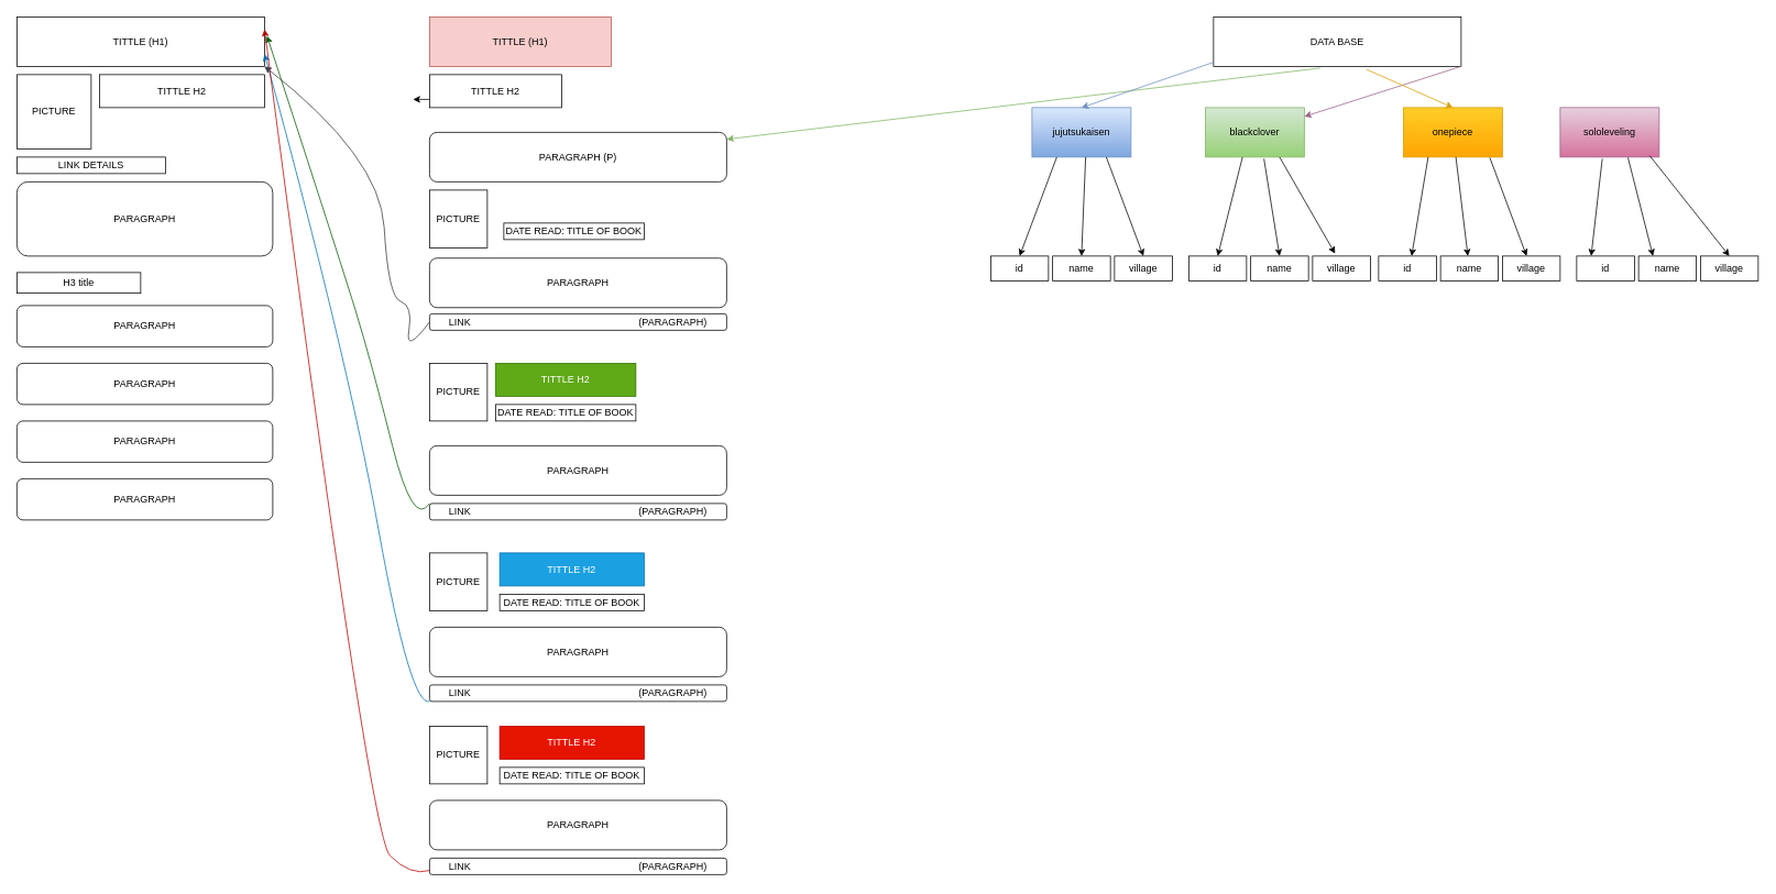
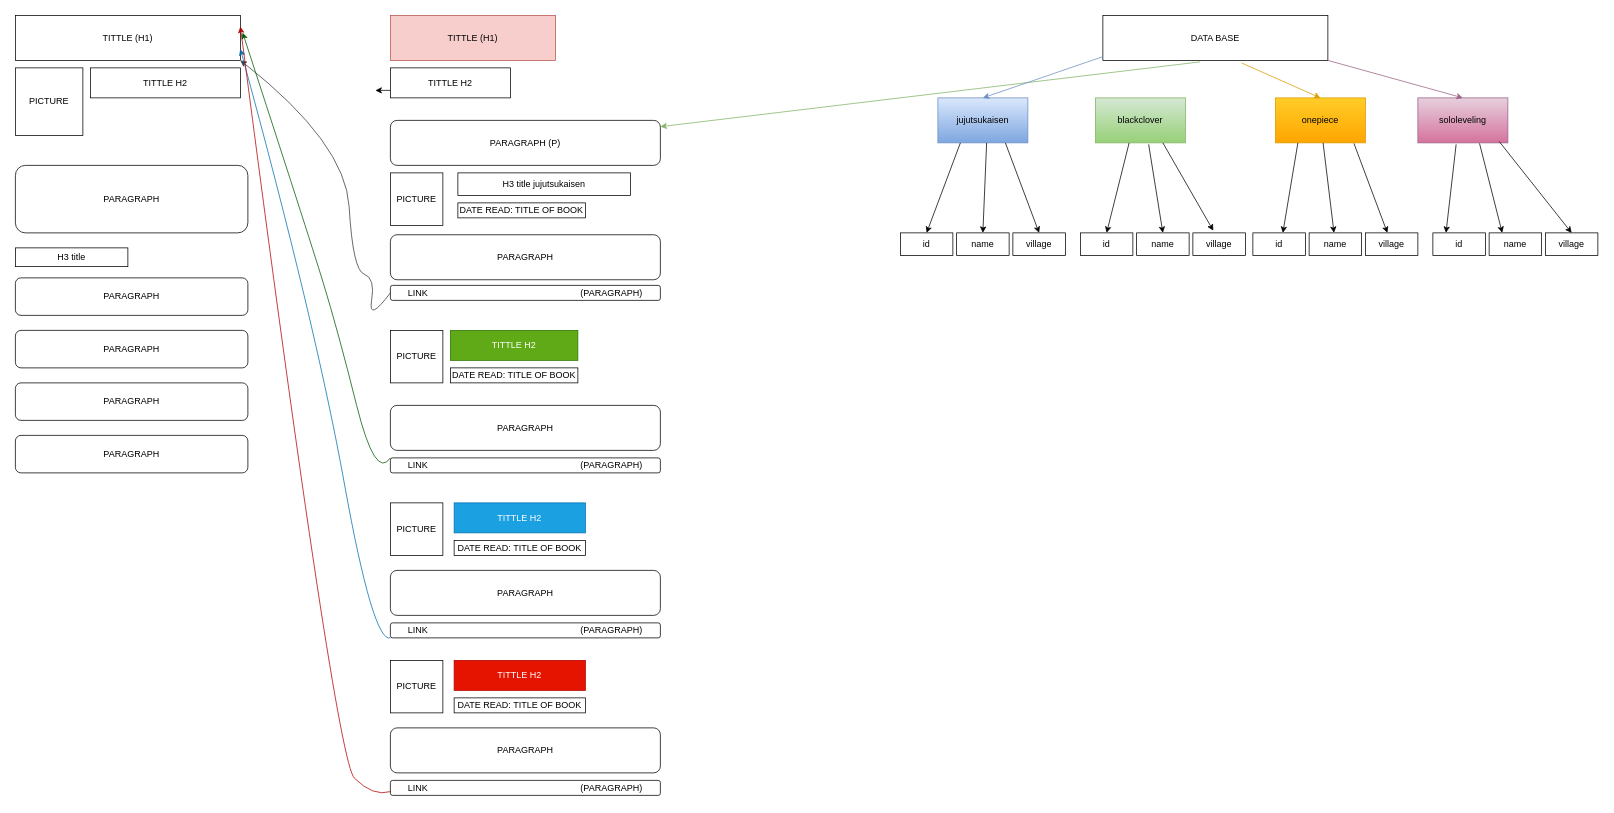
  <mxCell id="0" />
  <mxCell id="1" parent="0" />
  <mxCell id="2" value="TITTLE (H1)" style="rounded=0;whiteSpace=wrap;html=1;fillColor=#f8cecc;strokeColor=#b85450;" vertex="1" parent="1"><mxGeometry x="520" y="20" width="220" height="60" as="geometry" /></mxCell>
  <mxCell id="3" style="edgeStyle=orthogonalEdgeStyle;rounded=0;orthogonalLoop=1;jettySize=auto;html=1;exitX=0;exitY=0.75;exitDx=0;exitDy=0;" edge="1" parent="1" source="4"><mxGeometry relative="1" as="geometry"><mxPoint x="500" y="119.5" as="targetPoint" /></mxGeometry></mxCell>
  <mxCell id="4" value="TITTLE H2" style="rounded=0;whiteSpace=wrap;html=1;" vertex="1" parent="1"><mxGeometry x="520" y="90" width="160" height="40" as="geometry" /></mxCell>
  <mxCell id="5" value="PARAGRAPH (P)" style="rounded=1;whiteSpace=wrap;html=1;" vertex="1" parent="1"><mxGeometry x="520" y="160" width="360" height="60" as="geometry" /></mxCell>
+ <mxCell id="6" value="H3 title jujutsukaisen" style="rounded=0;whiteSpace=wrap;html=1;" vertex="1" parent="1"><mxGeometry x="610" y="230" width="230" height="30" as="geometry" /></mxCell>
  <mxCell id="7" value="DATE READ: TITLE OF BOOK" style="rounded=0;whiteSpace=wrap;html=1;" vertex="1" parent="1"><mxGeometry x="610" y="270" width="170" height="20" as="geometry" /></mxCell>
  <mxCell id="8" value="PARAGRAPH" style="rounded=1;whiteSpace=wrap;html=1;" vertex="1" parent="1"><mxGeometry x="520" y="312.5" width="360" height="60" as="geometry" /></mxCell>
  <mxCell id="9" value="LINK&amp;nbsp; &amp;nbsp; &amp;nbsp; &amp;nbsp; &amp;nbsp; &amp;nbsp; &amp;nbsp; &amp;nbsp; &amp;nbsp; &amp;nbsp; &amp;nbsp; &amp;nbsp; &amp;nbsp; &amp;nbsp; &amp;nbsp; &amp;nbsp; &amp;nbsp; &amp;nbsp; &amp;nbsp; &amp;nbsp; &amp;nbsp; &amp;nbsp; &amp;nbsp; &amp;nbsp; &amp;nbsp; &amp;nbsp; &amp;nbsp; &amp;nbsp; &amp;nbsp; &amp;nbsp; &amp;nbsp;(PARAGRAPH)" style="rounded=1;whiteSpace=wrap;html=1;" vertex="1" parent="1"><mxGeometry x="520" y="380" width="360" height="20" as="geometry" /></mxCell>
  <mxCell id="10" value="" style="curved=1;endArrow=classic;html=1;rounded=0;exitX=0;exitY=0.5;exitDx=0;exitDy=0;entryX=1;entryY=1;entryDx=0;entryDy=0;fillColor=#ffcc99;strokeColor=#36393d;" edge="1" parent="1" source="9" target="11"><mxGeometry width="50" height="50" relative="1" as="geometry"><mxPoint x="440" y="430" as="sourcePoint" /><mxPoint x="368.92" y="232.98" as="targetPoint" /><Array as="points"><mxPoint x="490" y="430" /><mxPoint x="500" y="370" /><mxPoint x="470" y="360" /><mxPoint x="460" y="190" /></Array></mxGeometry></mxCell>
  <mxCell id="11" value="TITTLE (H1)" style="rounded=0;whiteSpace=wrap;html=1;" vertex="1" parent="1"><mxGeometry x="20" y="20" width="300" height="60" as="geometry" /></mxCell>
  <mxCell id="12" value="TITTLE H2" style="rounded=0;whiteSpace=wrap;html=1;" vertex="1" parent="1"><mxGeometry x="120" y="90" width="200" height="40" as="geometry" /></mxCell>
  <mxCell id="13" value="PICTURE" style="whiteSpace=wrap;html=1;aspect=fixed;" vertex="1" parent="1"><mxGeometry x="20" y="90" width="90" height="90" as="geometry" /></mxCell>
  <mxCell id="14" value="PICTURE" style="whiteSpace=wrap;html=1;aspect=fixed;" vertex="1" parent="1"><mxGeometry x="520" y="230" width="70" height="70" as="geometry" /></mxCell>
- <mxCell id="15" value="LINK DETAILS" style="rounded=0;whiteSpace=wrap;html=1;" vertex="1" parent="1"><mxGeometry x="20" y="190" width="180" height="20" as="geometry" /></mxCell>
  <mxCell id="16" value="PARAGRAPH" style="rounded=1;whiteSpace=wrap;html=1;" vertex="1" parent="1"><mxGeometry x="20" y="220" width="310" height="90" as="geometry" /></mxCell>
  <mxCell id="17" value="H3 title" style="rounded=0;whiteSpace=wrap;html=1;" vertex="1" parent="1"><mxGeometry x="20" y="330" width="150" height="25" as="geometry" /></mxCell>
  <mxCell id="18" value="PARAGRAPH" style="rounded=1;whiteSpace=wrap;html=1;" vertex="1" parent="1"><mxGeometry x="20" y="370" width="310" height="50" as="geometry" /></mxCell>
  <mxCell id="19" value="PARAGRAPH" style="rounded=1;whiteSpace=wrap;html=1;" vertex="1" parent="1"><mxGeometry x="20" y="440" width="310" height="50" as="geometry" /></mxCell>
  <mxCell id="20" value="PARAGRAPH" style="rounded=1;whiteSpace=wrap;html=1;" vertex="1" parent="1"><mxGeometry x="20" y="510" width="310" height="50" as="geometry" /></mxCell>
  <mxCell id="21" value="PARAGRAPH" style="rounded=1;whiteSpace=wrap;html=1;" vertex="1" parent="1"><mxGeometry x="20" y="580" width="310" height="50" as="geometry" /></mxCell>
  <mxCell id="22" value="PICTURE" style="whiteSpace=wrap;html=1;aspect=fixed;" vertex="1" parent="1"><mxGeometry x="520" y="440" width="70" height="70" as="geometry" /></mxCell>
  <mxCell id="23" value="TITTLE H2" style="rounded=0;whiteSpace=wrap;html=1;fillColor=#60a917;fontColor=#ffffff;strokeColor=#2D7600;" vertex="1" parent="1"><mxGeometry x="600" y="440" width="170" height="40" as="geometry" /></mxCell>
  <mxCell id="24" value="DATE READ: TITLE OF BOOK" style="rounded=0;whiteSpace=wrap;html=1;" vertex="1" parent="1"><mxGeometry x="600" y="490" width="170" height="20" as="geometry" /></mxCell>
  <mxCell id="25" value="PARAGRAPH" style="rounded=1;whiteSpace=wrap;html=1;" vertex="1" parent="1"><mxGeometry x="520" y="540" width="360" height="60" as="geometry" /></mxCell>
  <mxCell id="26" value="LINK&amp;nbsp; &amp;nbsp; &amp;nbsp; &amp;nbsp; &amp;nbsp; &amp;nbsp; &amp;nbsp; &amp;nbsp; &amp;nbsp; &amp;nbsp; &amp;nbsp; &amp;nbsp; &amp;nbsp; &amp;nbsp; &amp;nbsp; &amp;nbsp; &amp;nbsp; &amp;nbsp; &amp;nbsp; &amp;nbsp; &amp;nbsp; &amp;nbsp; &amp;nbsp; &amp;nbsp; &amp;nbsp; &amp;nbsp; &amp;nbsp; &amp;nbsp; &amp;nbsp; &amp;nbsp; &amp;nbsp;(PARAGRAPH)" style="rounded=1;whiteSpace=wrap;html=1;" vertex="1" parent="1"><mxGeometry x="520" y="610" width="360" height="20" as="geometry" /></mxCell>
  <mxCell id="27" value="" style="curved=1;endArrow=classic;html=1;rounded=0;fillColor=#008a00;strokeColor=#005700;exitX=0;exitY=0;exitDx=0;exitDy=0;entryX=1.01;entryY=0.383;entryDx=0;entryDy=0;entryPerimeter=0;" edge="1" parent="1" source="26" target="11"><mxGeometry width="50" height="50" relative="1" as="geometry"><mxPoint x="450" y="640" as="sourcePoint" /><mxPoint x="500" y="590" as="targetPoint" /><Array as="points"><mxPoint x="500" y="640" /><mxPoint x="450" y="440" /><mxPoint x="410" y="310" /></Array></mxGeometry></mxCell>
  <mxCell id="28" value="PICTURE" style="whiteSpace=wrap;html=1;aspect=fixed;" vertex="1" parent="1"><mxGeometry x="520" y="670" width="70" height="70" as="geometry" /></mxCell>
  <mxCell id="29" value="TITTLE H2" style="rounded=0;whiteSpace=wrap;html=1;fillColor=#1ba1e2;fontColor=#ffffff;strokeColor=#006EAF;" vertex="1" parent="1"><mxGeometry x="605" y="670" width="175" height="40" as="geometry" /></mxCell>
  <mxCell id="30" value="DATE READ: TITLE OF BOOK" style="rounded=0;whiteSpace=wrap;html=1;" vertex="1" parent="1"><mxGeometry x="605" y="720" width="175" height="20" as="geometry" /></mxCell>
  <mxCell id="31" value="PARAGRAPH" style="rounded=1;whiteSpace=wrap;html=1;" vertex="1" parent="1"><mxGeometry x="520" y="760" width="360" height="60" as="geometry" /></mxCell>
  <mxCell id="32" value="LINK&amp;nbsp; &amp;nbsp; &amp;nbsp; &amp;nbsp; &amp;nbsp; &amp;nbsp; &amp;nbsp; &amp;nbsp; &amp;nbsp; &amp;nbsp; &amp;nbsp; &amp;nbsp; &amp;nbsp; &amp;nbsp; &amp;nbsp; &amp;nbsp; &amp;nbsp; &amp;nbsp; &amp;nbsp; &amp;nbsp; &amp;nbsp; &amp;nbsp; &amp;nbsp; &amp;nbsp; &amp;nbsp; &amp;nbsp; &amp;nbsp; &amp;nbsp; &amp;nbsp; &amp;nbsp; &amp;nbsp;(PARAGRAPH)" style="rounded=1;whiteSpace=wrap;html=1;" vertex="1" parent="1"><mxGeometry x="520" y="830" width="360" height="20" as="geometry" /></mxCell>
  <mxCell id="33" value="" style="curved=1;endArrow=classic;html=1;rounded=0;fillColor=#1ba1e2;strokeColor=#006EAF;exitX=0;exitY=1;exitDx=0;exitDy=0;entryX=1;entryY=0.75;entryDx=0;entryDy=0;" edge="1" parent="1" source="32" target="11"><mxGeometry width="50" height="50" relative="1" as="geometry"><mxPoint x="517" y="837" as="sourcePoint" /><mxPoint x="320" y="260" as="targetPoint" /><Array as="points"><mxPoint x="497" y="857" /><mxPoint x="420" y="430" /></Array></mxGeometry></mxCell>
  <mxCell id="34" value="TITTLE H2" style="rounded=0;whiteSpace=wrap;html=1;fillColor=#e51400;fontColor=#ffffff;strokeColor=#B20000;" vertex="1" parent="1"><mxGeometry x="605" y="880" width="175" height="40" as="geometry" /></mxCell>
  <mxCell id="35" value="PICTURE" style="whiteSpace=wrap;html=1;aspect=fixed;" vertex="1" parent="1"><mxGeometry x="520" y="880" width="70" height="70" as="geometry" /></mxCell>
  <mxCell id="36" value="DATE READ: TITLE OF BOOK" style="rounded=0;whiteSpace=wrap;html=1;" vertex="1" parent="1"><mxGeometry x="605" y="930" width="175" height="20" as="geometry" /></mxCell>
  <mxCell id="37" value="PARAGRAPH" style="rounded=1;whiteSpace=wrap;html=1;" vertex="1" parent="1"><mxGeometry x="520" y="970" width="360" height="60" as="geometry" /></mxCell>
  <mxCell id="38" value="LINK&amp;nbsp; &amp;nbsp; &amp;nbsp; &amp;nbsp; &amp;nbsp; &amp;nbsp; &amp;nbsp; &amp;nbsp; &amp;nbsp; &amp;nbsp; &amp;nbsp; &amp;nbsp; &amp;nbsp; &amp;nbsp; &amp;nbsp; &amp;nbsp; &amp;nbsp; &amp;nbsp; &amp;nbsp; &amp;nbsp; &amp;nbsp; &amp;nbsp; &amp;nbsp; &amp;nbsp; &amp;nbsp; &amp;nbsp; &amp;nbsp; &amp;nbsp; &amp;nbsp; &amp;nbsp; &amp;nbsp;(PARAGRAPH)" style="rounded=1;whiteSpace=wrap;html=1;" vertex="1" parent="1"><mxGeometry x="520" y="1040" width="360" height="20" as="geometry" /></mxCell>
  <mxCell id="39" value="" style="curved=1;endArrow=classic;html=1;rounded=0;fillColor=#e51400;strokeColor=#B20000;exitX=0;exitY=1;exitDx=0;exitDy=0;entryX=1;entryY=0.25;entryDx=0;entryDy=0;" edge="1" parent="1" target="11"><mxGeometry width="50" height="50" relative="1" as="geometry"><mxPoint x="520" y="1055" as="sourcePoint" /><mxPoint x="370" y="40" as="targetPoint" /><Array as="points"><mxPoint x="497" y="1062" /><mxPoint x="447" y="1012" /></Array></mxGeometry></mxCell>
  <mxCell id="40" value="DATA BASE" style="rounded=0;whiteSpace=wrap;html=1;" vertex="1" parent="1"><mxGeometry x="1470" y="20" width="300" height="60" as="geometry" /></mxCell>
  <mxCell id="41" value="blackclover" style="rounded=0;whiteSpace=wrap;html=1;fillColor=#d5e8d4;gradientColor=#97d077;strokeColor=#82b366;" vertex="1" parent="1"><mxGeometry x="1460" y="130" width="120" height="60" as="geometry" /></mxCell>
  <mxCell id="42" value="jujutsukaisen" style="rounded=0;whiteSpace=wrap;html=1;fillColor=#dae8fc;gradientColor=#7ea6e0;strokeColor=#6c8ebf;" vertex="1" parent="1"><mxGeometry x="1250" y="130" width="120" height="60" as="geometry" /></mxCell>
  <mxCell id="43" value="sololeveling" style="rounded=0;whiteSpace=wrap;html=1;fillColor=#e6d0de;gradientColor=#d5739d;strokeColor=#996185;" vertex="1" parent="1"><mxGeometry x="1890" y="130" width="120" height="60" as="geometry" /></mxCell>
  <mxCell id="44" value="onepiece" style="rounded=0;whiteSpace=wrap;html=1;fillColor=#ffcd28;gradientColor=#ffa500;strokeColor=#d79b00;" vertex="1" parent="1"><mxGeometry x="1700" y="130" width="120" height="60" as="geometry" /></mxCell>
- <mxCell id="45" value="" style="endArrow=classic;html=1;rounded=0;fillColor=#e6d0de;gradientColor=#d5739d;strokeColor=#996185;fontStyle=1;exitX=1;exitY=1;exitDx=0;exitDy=0;" edge="1" parent="1" source="40" target="41"><mxGeometry width="50" height="50" relative="1" as="geometry"><mxPoint x="1980" y="20" as="sourcePoint" /><mxPoint x="1780" y="75" as="targetPoint" /></mxGeometry></mxCell>
+ <mxCell id="45" value="" style="endArrow=classic;html=1;rounded=0;fillColor=#e6d0de;gradientColor=#d5739d;strokeColor=#996185;fontStyle=1;exitX=1;exitY=1;exitDx=0;exitDy=0;entryX=0.5;entryY=0;entryDx=0;entryDy=0;" edge="1" parent="1" source="40" target="43"><mxGeometry width="50" height="50" relative="1" as="geometry"><mxPoint x="1980" y="20" as="sourcePoint" /><mxPoint x="1780" y="75" as="targetPoint" /></mxGeometry></mxCell>
  <mxCell id="46" value="" style="endArrow=classic;html=1;rounded=0;fillColor=#d5e8d4;gradientColor=#97d077;strokeColor=#82b366;fontStyle=1;exitX=0.432;exitY=1.033;exitDx=0;exitDy=0;exitPerimeter=0;" edge="1" parent="1" source="40" target="5"><mxGeometry width="50" height="50" relative="1" as="geometry"><mxPoint x="1480" y="90" as="sourcePoint" /><mxPoint x="1340" y="145" as="targetPoint" /></mxGeometry></mxCell>
  <mxCell id="47" value="" style="endArrow=classic;html=1;rounded=0;fillColor=#ffcd28;gradientColor=#ffa500;strokeColor=#d79b00;fontStyle=1;exitX=0.432;exitY=1.033;exitDx=0;exitDy=0;entryX=0.5;entryY=0;entryDx=0;entryDy=0;exitPerimeter=0;" edge="1" parent="1" target="44"><mxGeometry width="50" height="50" relative="1" as="geometry"><mxPoint x="1655" y="83.5" as="sourcePoint" /><mxPoint x="1585" y="136.5" as="targetPoint" /></mxGeometry></mxCell>
  <mxCell id="48" value="" style="endArrow=classic;html=1;rounded=0;fillColor=#dae8fc;gradientColor=#7ea6e0;strokeColor=#6c8ebf;fontStyle=1;exitX=0;exitY=1;exitDx=0;exitDy=0;entryX=0.5;entryY=0;entryDx=0;entryDy=0;" edge="1" parent="1" target="42"><mxGeometry width="50" height="50" relative="1" as="geometry"><mxPoint x="1470" y="75" as="sourcePoint" /><mxPoint x="1270" y="130" as="targetPoint" /></mxGeometry></mxCell>
  <mxCell id="49" value="id" style="rounded=0;whiteSpace=wrap;html=1;" vertex="1" parent="1"><mxGeometry x="1200" y="310" width="70" height="30" as="geometry" /></mxCell>
  <mxCell id="50" value="name" style="rounded=0;whiteSpace=wrap;html=1;" vertex="1" parent="1"><mxGeometry x="1275" y="310" width="70" height="30" as="geometry" /></mxCell>
  <mxCell id="51" value="village" style="rounded=0;whiteSpace=wrap;html=1;" vertex="1" parent="1"><mxGeometry x="1350" y="310" width="70" height="30" as="geometry" /></mxCell>
  <mxCell id="52" style="edgeStyle=orthogonalEdgeStyle;rounded=0;orthogonalLoop=1;jettySize=auto;html=1;exitX=0.5;exitY=1;exitDx=0;exitDy=0;" edge="1" parent="1" source="50" target="50"><mxGeometry relative="1" as="geometry" /></mxCell>
  <mxCell id="53" value="id" style="rounded=0;whiteSpace=wrap;html=1;" vertex="1" parent="1"><mxGeometry x="1440" y="310" width="70" height="30" as="geometry" /></mxCell>
  <mxCell id="54" value="name" style="rounded=0;whiteSpace=wrap;html=1;" vertex="1" parent="1"><mxGeometry x="1515" y="310" width="70" height="30" as="geometry" /></mxCell>
  <mxCell id="55" value="village" style="rounded=0;whiteSpace=wrap;html=1;" vertex="1" parent="1"><mxGeometry x="1590" y="310" width="70" height="30" as="geometry" /></mxCell>
  <mxCell id="56" value="id" style="rounded=0;whiteSpace=wrap;html=1;" vertex="1" parent="1"><mxGeometry x="1670" y="310" width="70" height="30" as="geometry" /></mxCell>
  <mxCell id="57" value="name" style="rounded=0;whiteSpace=wrap;html=1;" vertex="1" parent="1"><mxGeometry x="1745" y="310" width="70" height="30" as="geometry" /></mxCell>
  <mxCell id="58" value="village" style="rounded=0;whiteSpace=wrap;html=1;" vertex="1" parent="1"><mxGeometry x="1820" y="310" width="70" height="30" as="geometry" /></mxCell>
  <mxCell id="59" value="id" style="rounded=0;whiteSpace=wrap;html=1;" vertex="1" parent="1"><mxGeometry x="1910" y="310" width="70" height="30" as="geometry" /></mxCell>
  <mxCell id="60" value="name" style="rounded=0;whiteSpace=wrap;html=1;" vertex="1" parent="1"><mxGeometry x="1985" y="310" width="70" height="30" as="geometry" /></mxCell>
  <mxCell id="61" value="village" style="rounded=0;whiteSpace=wrap;html=1;" vertex="1" parent="1"><mxGeometry x="2060" y="310" width="70" height="30" as="geometry" /></mxCell>
  <mxCell id="62" value="" style="endArrow=classic;html=1;rounded=0;exitX=0.25;exitY=1;exitDx=0;exitDy=0;entryX=0.5;entryY=0;entryDx=0;entryDy=0;" edge="1" parent="1" source="42" target="49"><mxGeometry width="50" height="50" relative="1" as="geometry"><mxPoint x="1260" y="220" as="sourcePoint" /><mxPoint x="1260" y="270" as="targetPoint" /></mxGeometry></mxCell>
  <mxCell id="63" value="" style="endArrow=classic;html=1;rounded=0;exitX=0.25;exitY=1;exitDx=0;exitDy=0;entryX=0.5;entryY=0;entryDx=0;entryDy=0;" edge="1" parent="1" target="50"><mxGeometry width="50" height="50" relative="1" as="geometry"><mxPoint x="1315" y="190" as="sourcePoint" /><mxPoint x="1270" y="310" as="targetPoint" /></mxGeometry></mxCell>
  <mxCell id="64" value="" style="endArrow=classic;html=1;rounded=0;exitX=0.75;exitY=1;exitDx=0;exitDy=0;entryX=0.5;entryY=0;entryDx=0;entryDy=0;" edge="1" parent="1" source="42" target="51"><mxGeometry width="50" height="50" relative="1" as="geometry"><mxPoint x="1370" y="192.5" as="sourcePoint" /><mxPoint x="1365" y="312.5" as="targetPoint" /></mxGeometry></mxCell>
  <mxCell id="65" value="" style="endArrow=classic;html=1;rounded=0;exitX=0.25;exitY=1;exitDx=0;exitDy=0;entryX=0.5;entryY=0;entryDx=0;entryDy=0;" edge="1" parent="1" target="53"><mxGeometry width="50" height="50" relative="1" as="geometry"><mxPoint x="1505" y="190" as="sourcePoint" /><mxPoint x="1460" y="310" as="targetPoint" /></mxGeometry></mxCell>
  <mxCell id="66" value="" style="endArrow=classic;html=1;rounded=0;entryX=0.5;entryY=0;entryDx=0;entryDy=0;exitX=0.592;exitY=1.033;exitDx=0;exitDy=0;exitPerimeter=0;" edge="1" parent="1" source="41" target="54"><mxGeometry width="50" height="50" relative="1" as="geometry"><mxPoint x="1530" y="210" as="sourcePoint" /><mxPoint x="1535" y="312.5" as="targetPoint" /></mxGeometry></mxCell>
  <mxCell id="67" value="" style="endArrow=classic;html=1;rounded=0;exitX=0.75;exitY=1;exitDx=0;exitDy=0;entryX=0.389;entryY=-0.1;entryDx=0;entryDy=0;entryPerimeter=0;" edge="1" parent="1" source="41" target="55"><mxGeometry width="50" height="50" relative="1" as="geometry"><mxPoint x="1570" y="190" as="sourcePoint" /><mxPoint x="1610" y="260" as="targetPoint" /></mxGeometry></mxCell>
  <mxCell id="68" value="" style="endArrow=classic;html=1;rounded=0;exitX=0.25;exitY=1;exitDx=0;exitDy=0;entryX=0.571;entryY=0;entryDx=0;entryDy=0;entryPerimeter=0;" edge="1" parent="1" source="44" target="56"><mxGeometry width="50" height="50" relative="1" as="geometry"><mxPoint x="1730" y="192.5" as="sourcePoint" /><mxPoint x="1700" y="312.5" as="targetPoint" /></mxGeometry></mxCell>
  <mxCell id="69" value="" style="endArrow=classic;html=1;rounded=0;" edge="1" parent="1" source="44" target="57"><mxGeometry width="50" height="50" relative="1" as="geometry"><mxPoint x="1756" y="192" as="sourcePoint" /><mxPoint x="1775" y="310" as="targetPoint" /></mxGeometry></mxCell>
  <mxCell id="70" value="" style="endArrow=classic;html=1;rounded=0;exitX=0.873;exitY=1.012;exitDx=0;exitDy=0;exitPerimeter=0;" edge="1" parent="1" source="44" target="58"><mxGeometry width="50" height="50" relative="1" as="geometry"><mxPoint x="1800" y="200" as="sourcePoint" /><mxPoint x="1842" y="317" as="targetPoint" /></mxGeometry></mxCell>
  <mxCell id="71" value="" style="endArrow=classic;html=1;rounded=0;exitX=0.425;exitY=1.033;exitDx=0;exitDy=0;entryX=0.25;entryY=0;entryDx=0;entryDy=0;exitPerimeter=0;" edge="1" parent="1" source="43" target="59"><mxGeometry width="50" height="50" relative="1" as="geometry"><mxPoint x="1930" y="192.5" as="sourcePoint" /><mxPoint x="1910" y="313" as="targetPoint" /></mxGeometry></mxCell>
  <mxCell id="72" value="" style="endArrow=classic;html=1;rounded=0;entryX=0.25;entryY=0;entryDx=0;entryDy=0;exitX=0.685;exitY=1.012;exitDx=0;exitDy=0;exitPerimeter=0;" edge="1" parent="1" source="43" target="60"><mxGeometry width="50" height="50" relative="1" as="geometry"><mxPoint x="1960" y="190" as="sourcePoint" /><mxPoint x="1974" y="310" as="targetPoint" /></mxGeometry></mxCell>
  <mxCell id="73" value="" style="endArrow=classic;html=1;rounded=0;exitX=0.904;exitY=0.971;exitDx=0;exitDy=0;exitPerimeter=0;entryX=0.5;entryY=0;entryDx=0;entryDy=0;" edge="1" parent="1" source="43" target="61"><mxGeometry width="50" height="50" relative="1" as="geometry"><mxPoint x="2006" y="193.5" as="sourcePoint" /><mxPoint x="2050" y="312.5" as="targetPoint" /></mxGeometry></mxCell>
